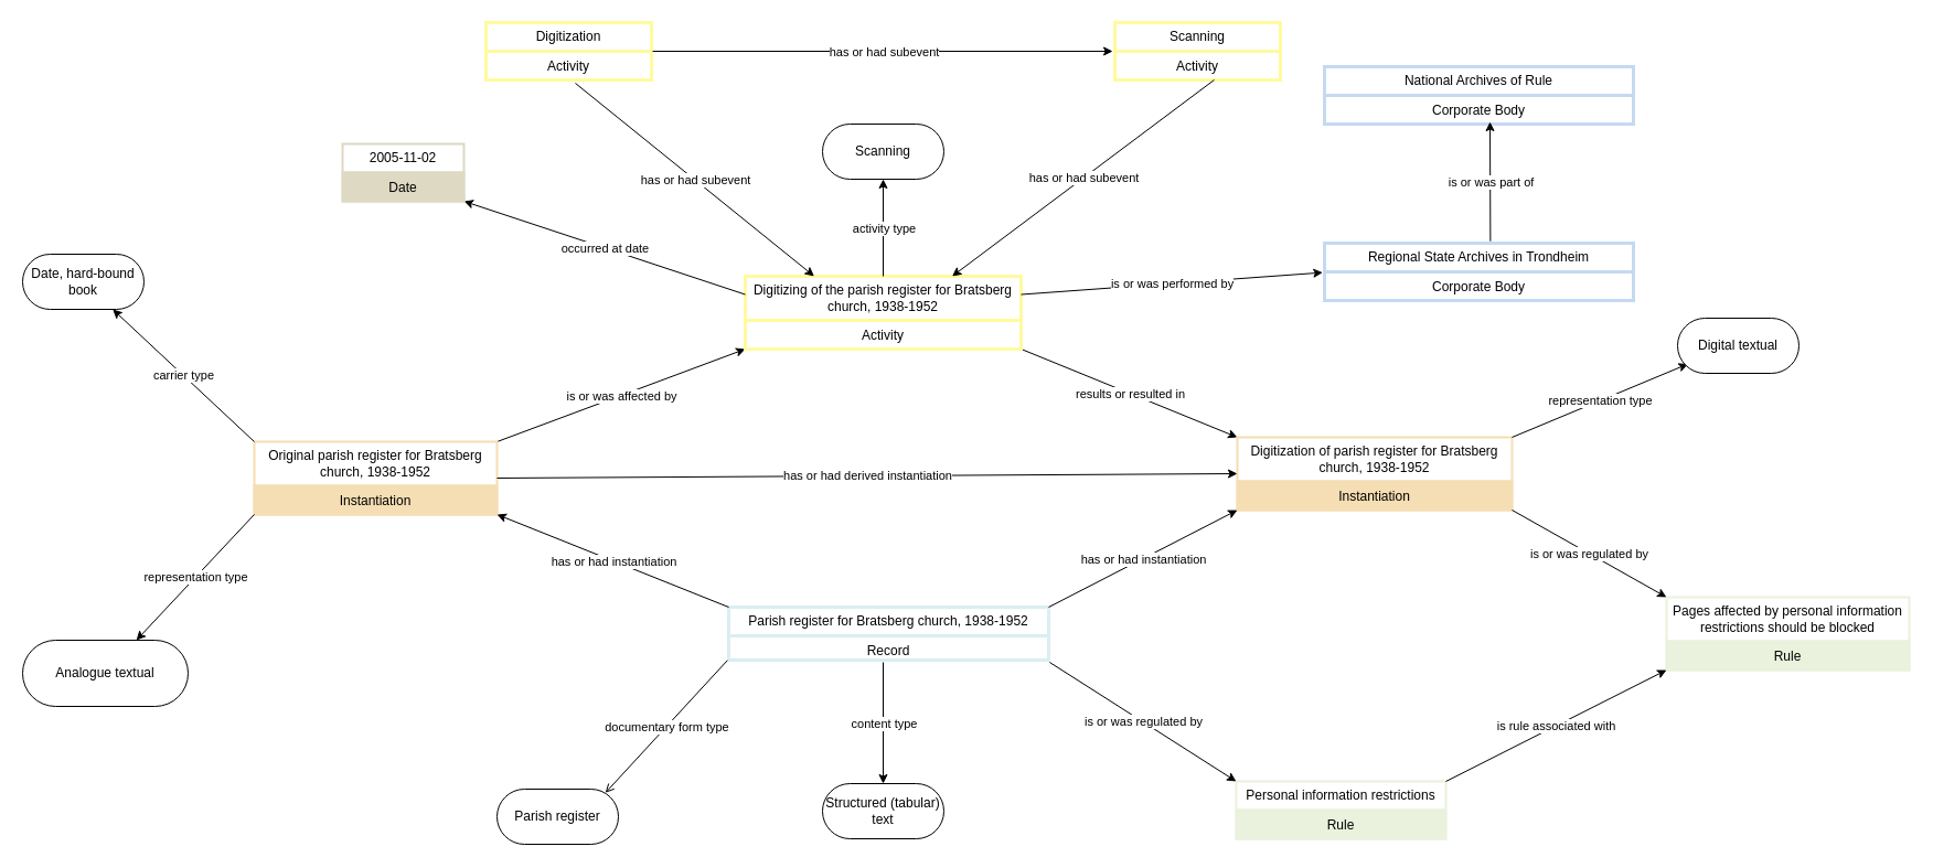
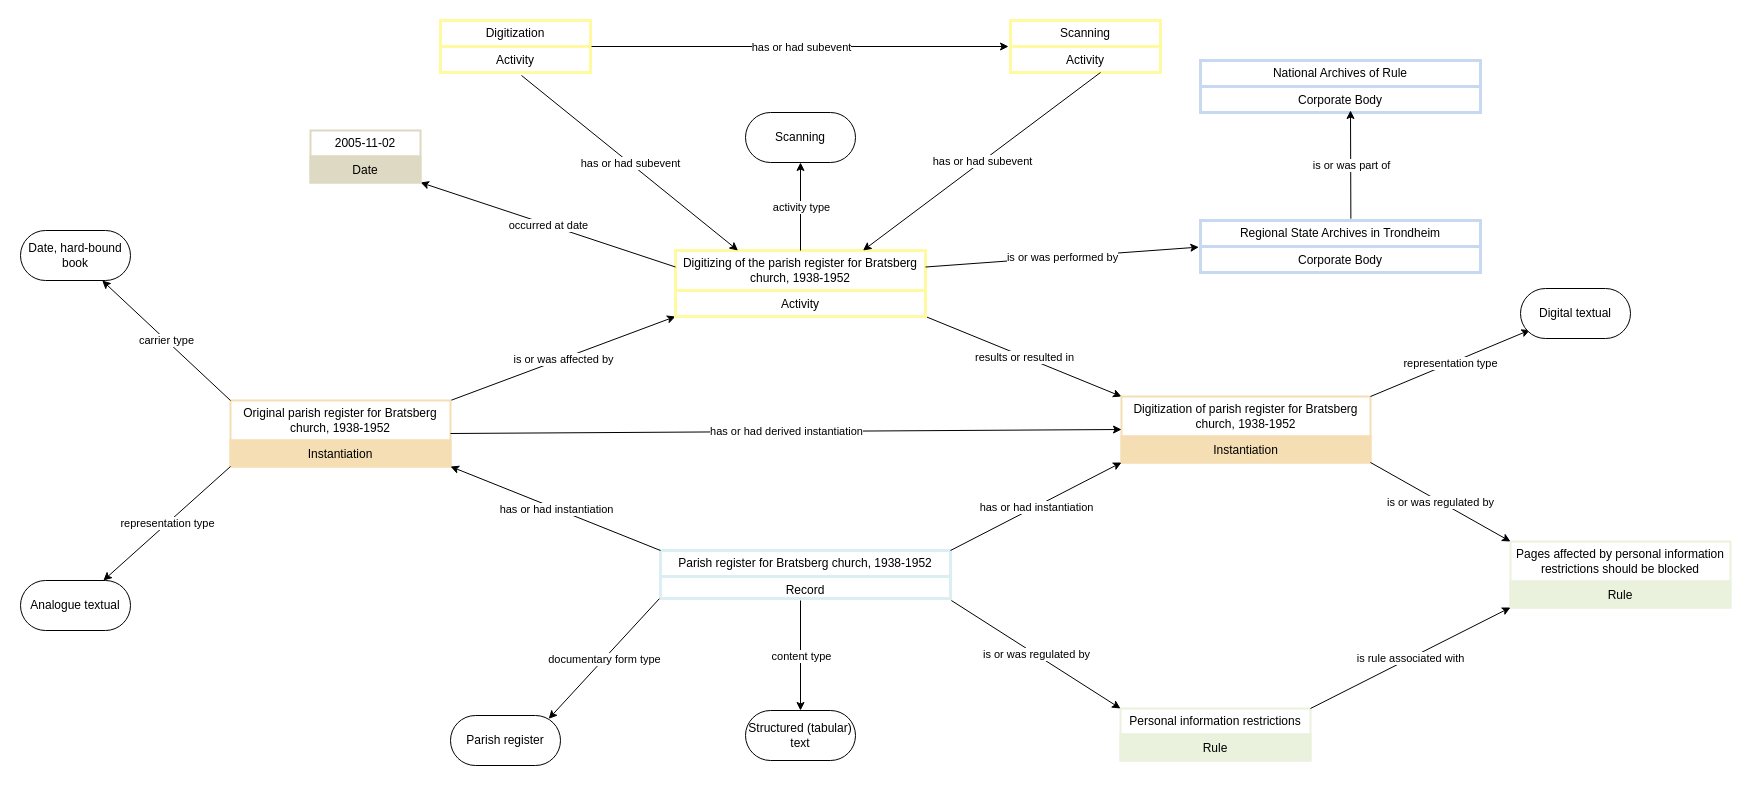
  <mxCell id="0" />
  <mxCell id="1" parent="0" />
  <mxCell id="2" value="Digitization" style="swimlane;fontStyle=0;childLayout=stackLayout;horizontal=1;startSize=26;strokeColor=#FFFAA0;strokeWidth=3;fillColor=none;horizontalStack=0;resizeParent=1;resizeParentMax=0;resizeLast=0;collapsible=1;marginBottom=0;whiteSpace=wrap;html=1;" parent="1" vertex="1"><mxGeometry x="440" y="20" width="150" height="52" as="geometry" /></mxCell>
  <mxCell id="3" value="Activity" style="text;strokeColor=#FFFAA0;strokeWidth=3;fillColor=none;align=center;verticalAlign=top;spacingLeft=4;spacingRight=4;overflow=hidden;rotatable=0;points=[[0,0.5],[1,0.5]];portConstraint=eastwest;whiteSpace=wrap;html=1;" parent="2" vertex="1"><mxGeometry y="26" width="150" height="26" as="geometry" /></mxCell>
  <mxCell id="4" value="Scanning" style="swimlane;fontStyle=0;childLayout=stackLayout;horizontal=1;startSize=26;strokeColor=#FFFAA0;strokeWidth=3;fillColor=none;horizontalStack=0;resizeParent=1;resizeParentMax=0;resizeLast=0;collapsible=1;marginBottom=0;whiteSpace=wrap;html=1;" parent="1" vertex="1"><mxGeometry x="1010" y="20" width="150" height="52" as="geometry" /></mxCell>
  <mxCell id="5" value="Activity" style="text;strokeColor=#FFFAA0;strokeWidth=3;fillColor=none;align=center;verticalAlign=top;spacingLeft=4;spacingRight=4;overflow=hidden;rotatable=0;points=[[0,0.5],[1,0.5]];portConstraint=eastwest;whiteSpace=wrap;html=1;" parent="4" vertex="1"><mxGeometry y="26" width="150" height="26" as="geometry" /></mxCell>
  <mxCell id="6" value="" style="endArrow=classic;html=1;rounded=0;entryX=-0.013;entryY=0;entryDx=0;entryDy=0;exitX=1.007;exitY=0;exitDx=0;exitDy=0;exitPerimeter=0;entryPerimeter=0;" parent="1" source="3" target="5" edge="1"><mxGeometry relative="1" as="geometry"><mxPoint x="790" y="41.998" as="sourcePoint" /><mxPoint x="1000" y="51.99" as="targetPoint" /></mxGeometry></mxCell>
  <mxCell id="7" value="has or had subevent" style="edgeLabel;resizable=0;html=1;;align=center;verticalAlign=middle;" parent="6" connectable="0" vertex="1"><mxGeometry relative="1" as="geometry" /></mxCell>
  <mxCell id="8" value="Parish register for Bratsberg church, 1938-1952" style="swimlane;fontStyle=0;childLayout=stackLayout;horizontal=1;startSize=26;strokeColor=#DAEEF3;strokeWidth=3;fillColor=none;horizontalStack=0;resizeParent=1;resizeParentMax=0;resizeLast=0;collapsible=1;marginBottom=0;whiteSpace=wrap;html=1;" parent="1" vertex="1"><mxGeometry x="660" y="550" width="290" height="48" as="geometry" /></mxCell>
  <mxCell id="9" value="Record" style="text;strokeColor=#DAEEF3;strokeWidth=3;fillColor=none;align=center;verticalAlign=top;spacingLeft=4;spacingRight=4;overflow=hidden;rotatable=0;points=[[0,0.5],[1,0.5]];portConstraint=eastwest;whiteSpace=wrap;html=1;" parent="8" vertex="1"><mxGeometry y="26" width="290" height="22" as="geometry" /></mxCell>
  <mxCell id="10" value="" style="endArrow=classic;html=1;rounded=0;exitX=1;exitY=0;exitDx=0;exitDy=0;entryX=0;entryY=1;entryDx=0;entryDy=0;" parent="1" source="14" target="22" edge="1"><mxGeometry relative="1" as="geometry"><mxPoint x="670" y="220" as="sourcePoint" /><mxPoint x="860" y="220" as="targetPoint" /></mxGeometry></mxCell>
  <mxCell id="11" value="is or was affected by" style="edgeLabel;resizable=0;html=1;;align=center;verticalAlign=middle;" parent="10" connectable="0" vertex="1"><mxGeometry relative="1" as="geometry" /></mxCell>
  <mxCell id="12" value="" style="endArrow=classic;html=1;rounded=0;entryX=0;entryY=0;entryDx=0;entryDy=0;exitX=1;exitY=1;exitDx=0;exitDy=0;" parent="1" source="22" target="18" edge="1"><mxGeometry relative="1" as="geometry"><mxPoint x="680" y="110" as="sourcePoint" /><mxPoint x="850" y="110" as="targetPoint" /></mxGeometry></mxCell>
  <mxCell id="13" value="results or resulted in" style="edgeLabel;resizable=0;html=1;;align=center;verticalAlign=middle;" parent="12" connectable="0" vertex="1"><mxGeometry relative="1" as="geometry" /></mxCell>
  <mxCell id="14" value="Original parish register for Bratsberg church, 1938-1952" style="swimlane;fontStyle=0;childLayout=stackLayout;horizontal=1;startSize=40;strokeColor=#F5DEB3;strokeWidth=2;fillColor=none;horizontalStack=0;resizeParent=1;resizeParentMax=0;resizeLast=0;collapsible=1;marginBottom=0;whiteSpace=wrap;html=1;" parent="1" vertex="1"><mxGeometry x="230" y="400" width="220" height="66" as="geometry" /></mxCell>
  <mxCell id="15" value="Instantiation&lt;div&gt;&lt;br&gt;&lt;/div&gt;" style="text;strokeColor=#F5DEB3;strokeWidth=2;fillColor=#F5DEB3;align=center;verticalAlign=top;spacingLeft=4;spacingRight=4;overflow=hidden;rotatable=0;points=[[0,0.5],[1,0.5]];portConstraint=eastwest;whiteSpace=wrap;html=1;" parent="14" vertex="1"><mxGeometry y="40" width="220" height="26" as="geometry" /></mxCell>
  <mxCell id="16" value="" style="endArrow=classic;html=1;rounded=0;entryX=1;entryY=1;entryDx=0;entryDy=0;exitX=0;exitY=0;exitDx=0;exitDy=0;" parent="1" source="8" target="14" edge="1"><mxGeometry relative="1" as="geometry"><mxPoint x="670" y="20" as="sourcePoint" /><mxPoint x="860" y="20" as="targetPoint" /></mxGeometry></mxCell>
  <mxCell id="17" value="has or had instantiation" style="edgeLabel;resizable=0;html=1;;align=center;verticalAlign=middle;" parent="16" connectable="0" vertex="1"><mxGeometry relative="1" as="geometry" /></mxCell>
  <mxCell id="18" value="Digitization of parish register for Bratsberg church, 1938-1952" style="swimlane;fontStyle=0;childLayout=stackLayout;horizontal=1;startSize=40;strokeColor=#F5DEB3;strokeWidth=2;fillColor=none;horizontalStack=0;resizeParent=1;resizeParentMax=0;resizeLast=0;collapsible=1;marginBottom=0;whiteSpace=wrap;html=1;" parent="1" vertex="1"><mxGeometry x="1121" y="396" width="249" height="66" as="geometry" /></mxCell>
  <mxCell id="19" value="Instantiation&lt;div&gt;&lt;br&gt;&lt;/div&gt;" style="text;strokeColor=#F5DEB3;strokeWidth=2;fillColor=#F5DEB3;align=center;verticalAlign=top;spacingLeft=4;spacingRight=4;overflow=hidden;rotatable=0;points=[[0,0.5],[1,0.5]];portConstraint=eastwest;whiteSpace=wrap;html=1;" parent="18" vertex="1"><mxGeometry y="40" width="249" height="26" as="geometry" /></mxCell>
  <mxCell id="20" value="" style="endArrow=classic;html=1;rounded=0;entryX=0;entryY=1;entryDx=0;entryDy=0;exitX=1;exitY=0;exitDx=0;exitDy=0;" parent="1" source="8" target="18" edge="1"><mxGeometry relative="1" as="geometry"><mxPoint x="855" y="592.986" as="sourcePoint" /><mxPoint x="1198.045" y="462.002" as="targetPoint" /></mxGeometry></mxCell>
  <mxCell id="21" value="has or had instantiation" style="edgeLabel;resizable=0;html=1;;align=center;verticalAlign=middle;" parent="20" connectable="0" vertex="1"><mxGeometry relative="1" as="geometry" /></mxCell>
  <mxCell id="22" value="Digitizing of the parish register for Bratsberg church, 1938-1952" style="swimlane;fontStyle=0;childLayout=stackLayout;horizontal=1;startSize=40;strokeColor=#FFFAA0;strokeWidth=3;fillColor=none;horizontalStack=0;resizeParent=1;resizeParentMax=0;resizeLast=0;collapsible=1;marginBottom=0;whiteSpace=wrap;html=1;" parent="1" vertex="1"><mxGeometry x="675" y="250" width="250" height="66" as="geometry" /></mxCell>
  <mxCell id="23" value="Activity" style="text;strokeColor=#FFFAA0;strokeWidth=3;fillColor=#FFFFFF;align=center;verticalAlign=top;spacingLeft=4;spacingRight=4;overflow=hidden;rotatable=0;points=[[0,0.5],[1,0.5]];portConstraint=eastwest;whiteSpace=wrap;html=1;" parent="22" vertex="1"><mxGeometry y="40" width="250" height="26" as="geometry" /></mxCell>
  <mxCell id="24" value="" style="endArrow=classic;html=1;rounded=0;entryX=0.75;entryY=0;entryDx=0;entryDy=0;exitX=0.6;exitY=1;exitDx=0;exitDy=0;exitPerimeter=0;" parent="1" source="5" target="22" edge="1"><mxGeometry relative="1" as="geometry"><mxPoint x="799.5" y="200" as="sourcePoint" /><mxPoint x="799.5" y="280" as="targetPoint" /></mxGeometry></mxCell>
  <mxCell id="25" value="has or had subevent" style="edgeLabel;resizable=0;html=1;;align=center;verticalAlign=middle;" parent="24" connectable="0" vertex="1"><mxGeometry relative="1" as="geometry" /></mxCell>
  <mxCell id="26" value="" style="endArrow=classic;html=1;rounded=0;exitX=1;exitY=0.5;exitDx=0;exitDy=0;entryX=0;entryY=0.5;entryDx=0;entryDy=0;" parent="1" source="14" target="18" edge="1"><mxGeometry relative="1" as="geometry"><mxPoint x="640" y="435" as="sourcePoint" /><mxPoint x="860" y="435" as="targetPoint" /></mxGeometry></mxCell>
  <mxCell id="27" value="has or had derived instantiation" style="edgeLabel;resizable=0;html=1;;align=center;verticalAlign=middle;" parent="26" connectable="0" vertex="1"><mxGeometry relative="1" as="geometry" /></mxCell>
  <mxCell id="28" value="" style="endArrow=classic;html=1;rounded=0;exitX=1;exitY=0.25;exitDx=0;exitDy=0;entryX=-0.006;entryY=0.024;entryDx=0;entryDy=0;entryPerimeter=0;" parent="1" source="22" target="31" edge="1"><mxGeometry relative="1" as="geometry"><mxPoint x="930" y="200" as="sourcePoint" /><mxPoint x="1210" y="202" as="targetPoint" /></mxGeometry></mxCell>
  <mxCell id="29" value="is or was performed by" style="edgeLabel;resizable=0;html=1;;align=center;verticalAlign=middle;" parent="28" connectable="0" vertex="1"><mxGeometry relative="1" as="geometry" /></mxCell>
  <mxCell id="30" value="Regional State Archives in Trondheim" style="swimlane;fontStyle=0;childLayout=stackLayout;horizontal=1;startSize=26;strokeColor=#C6D9F1;strokeWidth=3;fillColor=none;horizontalStack=0;resizeParent=1;resizeParentMax=0;resizeLast=0;collapsible=1;marginBottom=0;whiteSpace=wrap;html=1;" parent="1" vertex="1"><mxGeometry x="1200" y="220" width="280" height="52" as="geometry" /></mxCell>
  <mxCell id="31" value="Corporate Body" style="text;strokeColor=#C6D9F1;strokeWidth=3;fillColor=none;align=center;verticalAlign=top;spacingLeft=4;spacingRight=4;overflow=hidden;rotatable=0;points=[[0,0.5],[1,0.5]];portConstraint=eastwest;whiteSpace=wrap;html=1;" parent="30" vertex="1"><mxGeometry y="26" width="280" height="26" as="geometry" /></mxCell>
  <mxCell id="32" value="" style="endArrow=classic;html=1;rounded=0;exitX=0;exitY=0.25;exitDx=0;exitDy=0;entryX=1;entryY=1;entryDx=0;entryDy=0;" parent="1" source="22" target="34" edge="1"><mxGeometry relative="1" as="geometry"><mxPoint x="540" y="210" as="sourcePoint" /><mxPoint x="520" y="140" as="targetPoint" /></mxGeometry></mxCell>
  <mxCell id="33" value="occurred at date" style="edgeLabel;resizable=0;html=1;;align=center;verticalAlign=middle;" parent="32" connectable="0" vertex="1"><mxGeometry relative="1" as="geometry" /></mxCell>
  <mxCell id="34" value="2005-11-02" style="swimlane;fontStyle=0;childLayout=stackLayout;horizontal=1;startSize=26;strokeColor=#DDD9C3;strokeWidth=2;fillColor=none;horizontalStack=0;resizeParent=1;resizeParentMax=0;resizeLast=0;collapsible=1;marginBottom=0;whiteSpace=wrap;html=1;" parent="1" vertex="1"><mxGeometry x="310" y="130" width="110" height="52" as="geometry" /></mxCell>
  <mxCell id="35" value="Date" style="text;strokeColor=#DDD9C3;strokeWidth=2;fillColor=#DDD9C3;align=center;verticalAlign=top;spacingLeft=4;spacingRight=4;overflow=hidden;rotatable=0;points=[[0,0.5],[1,0.5]];portConstraint=eastwest;whiteSpace=wrap;html=1;" parent="34" vertex="1"><mxGeometry y="26" width="110" height="26" as="geometry" /></mxCell>
  <mxCell id="36" value="Pages affected by personal information restrictions should be blocked" style="swimlane;fontStyle=0;childLayout=stackLayout;horizontal=1;startSize=40;strokeColor=#EAF1DD;strokeWidth=2;fillColor=none;horizontalStack=0;resizeParent=1;resizeParentMax=0;resizeLast=0;collapsible=1;marginBottom=0;whiteSpace=wrap;html=1;" parent="1" vertex="1"><mxGeometry x="1510" y="541" width="220" height="66" as="geometry" /></mxCell>
  <mxCell id="37" value="Rule&lt;div&gt;&lt;br&gt;&lt;/div&gt;" style="text;strokeColor=#EAF1DD;strokeWidth=2;fillColor=#EAF1DD;align=center;verticalAlign=top;spacingLeft=4;spacingRight=4;overflow=hidden;rotatable=0;points=[[0,0.5],[1,0.5]];portConstraint=eastwest;whiteSpace=wrap;html=1;" parent="36" vertex="1"><mxGeometry y="40" width="220" height="26" as="geometry" /></mxCell>
  <mxCell id="38" value="" style="endArrow=classic;html=1;rounded=0;exitX=1;exitY=1;exitDx=0;exitDy=0;entryX=0;entryY=0;entryDx=0;entryDy=0;" parent="1" source="18" target="36" edge="1"><mxGeometry relative="1" as="geometry"><mxPoint x="1270" y="370" as="sourcePoint" /><mxPoint x="1390" y="280" as="targetPoint" /></mxGeometry></mxCell>
  <mxCell id="39" value="is or was regulated by" style="edgeLabel;resizable=0;html=1;;align=center;verticalAlign=middle;" parent="38" connectable="0" vertex="1"><mxGeometry relative="1" as="geometry" /></mxCell>
  <mxCell id="40" value="" style="endArrow=classic;html=1;rounded=0;entryX=0.25;entryY=0;entryDx=0;entryDy=0;exitX=0.54;exitY=1.115;exitDx=0;exitDy=0;exitPerimeter=0;" parent="1" source="3" target="22" edge="1"><mxGeometry relative="1" as="geometry"><mxPoint x="930" y="152" as="sourcePoint" /><mxPoint x="750" y="301" as="targetPoint" /></mxGeometry></mxCell>
  <mxCell id="41" value="has or had subevent" style="edgeLabel;resizable=0;html=1;;align=center;verticalAlign=middle;" parent="40" connectable="0" vertex="1"><mxGeometry relative="1" as="geometry" /></mxCell>
  <mxCell id="42" value="Personal information restrictions" style="swimlane;fontStyle=0;childLayout=stackLayout;horizontal=1;startSize=26;strokeColor=#EAF1DD;strokeWidth=2;fillColor=none;horizontalStack=0;resizeParent=1;resizeParentMax=0;resizeLast=0;collapsible=1;marginBottom=0;whiteSpace=wrap;html=1;" parent="1" vertex="1"><mxGeometry x="1120" y="708" width="190" height="52" as="geometry" /></mxCell>
  <mxCell id="43" value="Rule&lt;div&gt;&lt;br&gt;&lt;/div&gt;" style="text;strokeColor=#EAF1DD;strokeWidth=2;fillColor=#EAF1DD;align=center;verticalAlign=top;spacingLeft=4;spacingRight=4;overflow=hidden;rotatable=0;points=[[0,0.5],[1,0.5]];portConstraint=eastwest;whiteSpace=wrap;html=1;" parent="42" vertex="1"><mxGeometry y="26" width="190" height="26" as="geometry" /></mxCell>
  <mxCell id="44" value="" style="endArrow=classic;html=1;rounded=0;exitX=1.003;exitY=1.091;exitDx=0;exitDy=0;entryX=0;entryY=0;entryDx=0;entryDy=0;exitPerimeter=0;" parent="1" source="9" target="42" edge="1"><mxGeometry relative="1" as="geometry"><mxPoint x="990" y="610" as="sourcePoint" /><mxPoint x="1240" y="754" as="targetPoint" /></mxGeometry></mxCell>
  <mxCell id="45" value="is or was regulated by" style="edgeLabel;resizable=0;html=1;;align=center;verticalAlign=middle;" parent="44" connectable="0" vertex="1"><mxGeometry relative="1" as="geometry" /></mxCell>
  <mxCell id="46" value="" style="endArrow=classic;html=1;rounded=0;exitX=1;exitY=0;exitDx=0;exitDy=0;entryX=0;entryY=1;entryDx=0;entryDy=0;" parent="1" source="42" target="36" edge="1"><mxGeometry relative="1" as="geometry"><mxPoint x="1250" y="790" as="sourcePoint" /><mxPoint x="1570" y="680" as="targetPoint" /></mxGeometry></mxCell>
  <mxCell id="47" value="is rule associated with" style="edgeLabel;resizable=0;html=1;;align=center;verticalAlign=middle;" parent="46" connectable="0" vertex="1"><mxGeometry relative="1" as="geometry" /></mxCell>
  <mxCell id="48" value="" style="endArrow=classic;html=1;rounded=0;exitX=0;exitY=1;exitDx=0;exitDy=0;" parent="1" source="14" target="50" edge="1"><mxGeometry relative="1" as="geometry"><mxPoint x="400" y="644" as="sourcePoint" /><mxPoint x="350" y="580" as="targetPoint" /></mxGeometry></mxCell>
  <mxCell id="49" value="representation type" style="edgeLabel;resizable=0;html=1;;align=center;verticalAlign=middle;" parent="48" connectable="0" vertex="1"><mxGeometry relative="1" as="geometry" /></mxCell>
- <mxCell id="50" value="Analogue textual" style="html=1;whiteSpace=wrap;rounded=1;arcSize=50;" parent="1" vertex="1"><mxGeometry x="20" y="580" width="150" height="60" as="geometry" /></mxCell>
+ <mxCell id="50" value="Analogue textual" style="html=1;whiteSpace=wrap;rounded=1;arcSize=50;" parent="1" vertex="1"><mxGeometry x="20" y="580" width="110" height="50" as="geometry" /></mxCell>
  <mxCell id="51" value="" style="endArrow=classic;html=1;rounded=0;exitX=1;exitY=0;exitDx=0;exitDy=0;entryX=0.086;entryY=0.83;entryDx=0;entryDy=0;entryPerimeter=0;" parent="1" source="18" target="53" edge="1"><mxGeometry relative="1" as="geometry"><mxPoint x="1360" y="290" as="sourcePoint" /><mxPoint x="1490" y="330" as="targetPoint" /></mxGeometry></mxCell>
  <mxCell id="52" value="representation type" style="edgeLabel;resizable=0;html=1;;align=center;verticalAlign=middle;" parent="51" connectable="0" vertex="1"><mxGeometry relative="1" as="geometry" /></mxCell>
  <mxCell id="53" value="Digital textual" style="html=1;whiteSpace=wrap;rounded=1;arcSize=50;" parent="1" vertex="1"><mxGeometry x="1520" y="288" width="110" height="50" as="geometry" /></mxCell>
  <mxCell id="54" value="" style="endArrow=classic;html=1;rounded=0;exitX=0;exitY=0;exitDx=0;exitDy=0;" parent="1" source="14" target="56" edge="1"><mxGeometry relative="1" as="geometry"><mxPoint x="293.75" y="288" as="sourcePoint" /><mxPoint x="270" y="320" as="targetPoint" /></mxGeometry></mxCell>
  <mxCell id="55" value="carrier type" style="edgeLabel;resizable=0;html=1;;align=center;verticalAlign=middle;" parent="54" connectable="0" vertex="1"><mxGeometry relative="1" as="geometry" /></mxCell>
  <mxCell id="56" value="Date, hard-bound book" style="html=1;whiteSpace=wrap;rounded=1;arcSize=50;" parent="1" vertex="1"><mxGeometry x="20" y="230" width="110" height="50" as="geometry" /></mxCell>
- <mxCell id="57" value="" style="endArrow=open;html=1;rounded=0;exitX=-0.004;exitY=1.01;exitDx=0;exitDy=0;exitPerimeter=0;entryX=0.893;entryY=0.067;entryDx=0;entryDy=0;entryPerimeter=0;" parent="1" source="9" target="59" edge="1"><mxGeometry relative="1" as="geometry"><mxPoint x="650" y="660" as="sourcePoint" /><mxPoint x="490" y="670" as="targetPoint" /></mxGeometry></mxCell>
+ <mxCell id="57" value="" style="endArrow=classic;html=1;rounded=0;exitX=-0.004;exitY=1.01;exitDx=0;exitDy=0;exitPerimeter=0;entryX=0.893;entryY=0.067;entryDx=0;entryDy=0;entryPerimeter=0;" parent="1" source="9" target="59" edge="1"><mxGeometry relative="1" as="geometry"><mxPoint x="650" y="660" as="sourcePoint" /><mxPoint x="490" y="670" as="targetPoint" /></mxGeometry></mxCell>
  <mxCell id="58" value="documentary form type" style="edgeLabel;resizable=0;html=1;;align=center;verticalAlign=middle;" parent="57" connectable="0" vertex="1"><mxGeometry relative="1" as="geometry" /></mxCell>
  <mxCell id="59" value="Parish register" style="html=1;whiteSpace=wrap;rounded=1;arcSize=50;" parent="1" vertex="1"><mxGeometry x="450" y="715" width="110" height="50" as="geometry" /></mxCell>
  <mxCell id="60" value="" style="endArrow=classic;html=1;rounded=0;" parent="1" target="62" edge="1"><mxGeometry relative="1" as="geometry"><mxPoint x="800" y="600" as="sourcePoint" /><mxPoint x="800" y="720" as="targetPoint" /></mxGeometry></mxCell>
  <mxCell id="61" value="content type" style="edgeLabel;resizable=0;html=1;;align=center;verticalAlign=middle;" parent="60" connectable="0" vertex="1"><mxGeometry relative="1" as="geometry" /></mxCell>
  <mxCell id="62" value="Structured (tabular) text" style="html=1;whiteSpace=wrap;rounded=1;arcSize=50;" parent="1" vertex="1"><mxGeometry x="745" y="710" width="110" height="50" as="geometry" /></mxCell>
  <mxCell id="63" value="National Archives of Rule" style="swimlane;fontStyle=0;childLayout=stackLayout;horizontal=1;startSize=26;strokeColor=#C6D9F1;strokeWidth=3;fillColor=none;horizontalStack=0;resizeParent=1;resizeParentMax=0;resizeLast=0;collapsible=1;marginBottom=0;whiteSpace=wrap;html=1;" parent="1" vertex="1"><mxGeometry x="1200" y="60" width="280" height="52" as="geometry" /></mxCell>
  <mxCell id="64" value="Corporate Body" style="text;strokeColor=#C6D9F1;strokeWidth=3;fillColor=none;align=center;verticalAlign=top;spacingLeft=4;spacingRight=4;overflow=hidden;rotatable=0;points=[[0,0.5],[1,0.5]];portConstraint=eastwest;whiteSpace=wrap;html=1;" parent="63" vertex="1"><mxGeometry y="26" width="280" height="26" as="geometry" /></mxCell>
  <mxCell id="65" value="" style="endArrow=classic;html=1;rounded=0;exitX=0.537;exitY=-0.034;exitDx=0;exitDy=0;exitPerimeter=0;" parent="1" source="30" edge="1"><mxGeometry relative="1" as="geometry"><mxPoint x="1070" y="202" as="sourcePoint" /><mxPoint x="1350" y="110" as="targetPoint" /></mxGeometry></mxCell>
  <mxCell id="66" value="is or was part of" style="edgeLabel;resizable=0;html=1;;align=center;verticalAlign=middle;" parent="65" connectable="0" vertex="1"><mxGeometry relative="1" as="geometry" /></mxCell>
  <mxCell id="67" value="" style="endArrow=classic;html=1;rounded=0;exitX=0.5;exitY=0;exitDx=0;exitDy=0;" edge="1" parent="1" source="22" target="69"><mxGeometry relative="1" as="geometry"><mxPoint x="820" y="220" as="sourcePoint" /><mxPoint x="800" y="170" as="targetPoint" /></mxGeometry></mxCell>
  <mxCell id="68" value="activity type" style="edgeLabel;resizable=0;html=1;;align=center;verticalAlign=middle;" connectable="0" vertex="1" parent="67"><mxGeometry relative="1" as="geometry" /></mxCell>
  <mxCell id="69" value="Scanning" style="html=1;whiteSpace=wrap;rounded=1;arcSize=50;" vertex="1" parent="1"><mxGeometry x="745" y="112" width="110" height="50" as="geometry" /></mxCell>
